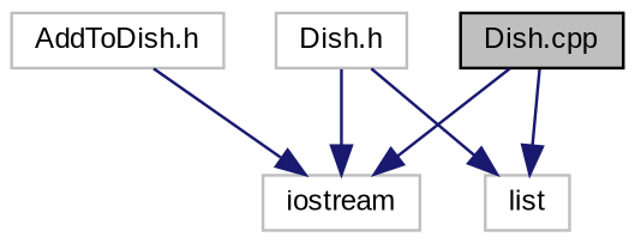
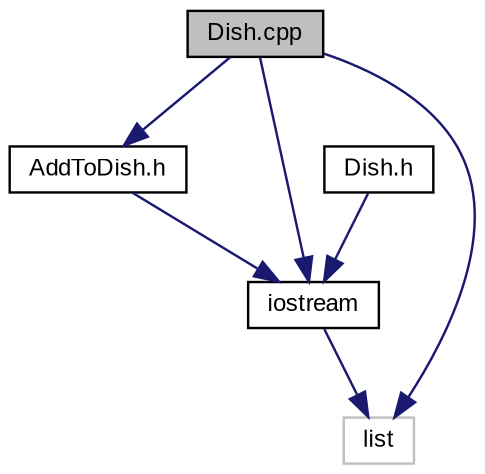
  digraph {
    fontname="Liberation Sans"
    node [color=black fillcolor=white fontname="Liberation Sans" fontsize=10 shape=record style=filled]
    edge [color=midnightblue fontname="Liberation Sans" fontsize=10 labelfontname=Helvetica labelfontsize=10 style=solid]
    n1 [fillcolor=grey75 fontcolor=black height=0.2 label="Dish.cpp" width=0.4]
-   n2 [color=grey75 height=0.2 label="AddToDish.h" width=0.4]
-   n3 [color=grey75 height=0.2 label=iostream width=0.4]
+   n2 [height=0.2 label="AddToDish.h" width=0.4]
+   n3 [height=0.2 label=iostream width=0.4]
    n4 [color=grey75 height=0.2 label=list width=0.4]
-   n5 [color=grey75 height=0.2 label="Dish.h" width=0.4]
+   n5 [height=0.2 label="Dish.h" width=0.4]
+   n1 -> n2
    n1 -> n3
    n1 -> n4
    n2 -> n3
    n5 -> n3
-   n5 -> n4
+   n3 -> n4
  }
